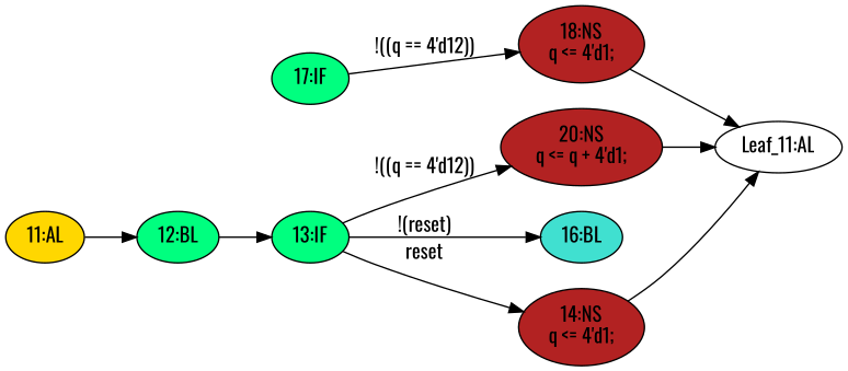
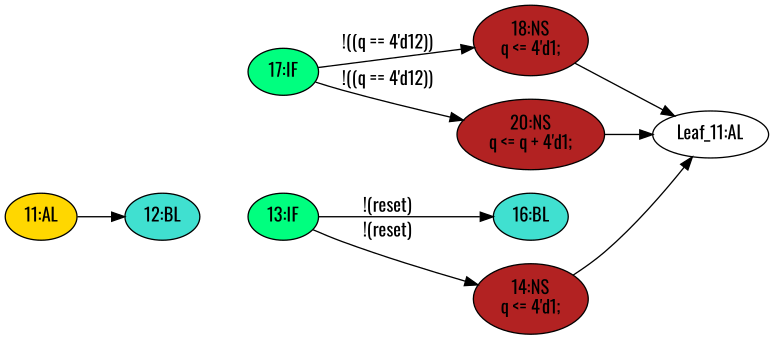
  strict digraph {
    fontname=Oswald
    rankdir=LR
    node [fillcolor=firebrick fontname=Oswald statements="[]" style=filled typ=NonblockingSubstitution]
    edge [cond="[]" fontname=Oswald lineno=None]
    n1 [ast="<pyverilog.vparser.ast.IfStatement object at 0x7fa923d21350>" fillcolor=springgreen label="17:IF" typ=IfStatement]
    n2 [ast="<pyverilog.vparser.ast.NonblockingSubstitution object at 0x7fa923d216d0>" label="18:NS\nq <= 4'd1;" statements="[<pyverilog.vparser.ast.NonblockingSubstitution object at 0x7fa923d216d0>]"]
    n3 [ast="<pyverilog.vparser.ast.NonblockingSubstitution object at 0x7fa923d21490>" label="20:NS\nq <= q + 4'd1;" statements="[<pyverilog.vparser.ast.NonblockingSubstitution object at 0x7fa923d21490>]"]
    n4 [def_var="['q']" label="Leaf_11:AL" fillcolor="" statements="" style="" typ=""]
    n5 [ast="<pyverilog.vparser.ast.IfStatement object at 0x7fa923d21a90>" fillcolor=springgreen label="13:IF" typ=IfStatement]
    n6 [ast="<pyverilog.vparser.ast.Block object at 0x7fa923d21ad0>" fillcolor=turquoise label="16:BL" typ=Block]
    n7 [ast="<pyverilog.vparser.ast.NonblockingSubstitution object at 0x7fa923d21b10>" label="14:NS\nq <= 4'd1;" statements="[<pyverilog.vparser.ast.NonblockingSubstitution object at 0x7fa923d21b10>]"]
-   n8 [ast="<pyverilog.vparser.ast.Block object at 0x7fa923d21a50>" fillcolor=springgreen label="12:BL" typ=Block]
+   n8 [ast="<pyverilog.vparser.ast.Block object at 0x7fa923d21a50>" fillcolor=turquoise label="12:BL" typ=Block]
    n9 [ast="<pyverilog.vparser.ast.Always object at 0x7fa923d218d0>" clk_sens=True fillcolor=gold label="11:AL" sens="['clk', 'reset']" typ=Always use_var="['reset', 'q']"]
    n1 -> n2 [cond="['q']" label="!((q == 4'd12))" lineno=17]
-   n5 -> n3 [cond="['q']" label="!((q == 4'd12))" lineno=17]
+   n1 -> n3 [cond="['q']" label="!((q == 4'd12))" lineno=17]
    n2 -> n4
    n3 -> n4
    n5 -> n6 [cond="['reset']" label="!(reset)" lineno=13]
-   n5 -> n7 [cond="['reset']" label=reset lineno=13]
+   n5 -> n7 [cond="['reset']" label="!(reset)" lineno=13]
    n7 -> n4
-   n8 -> n5
    n9 -> n8
  }
